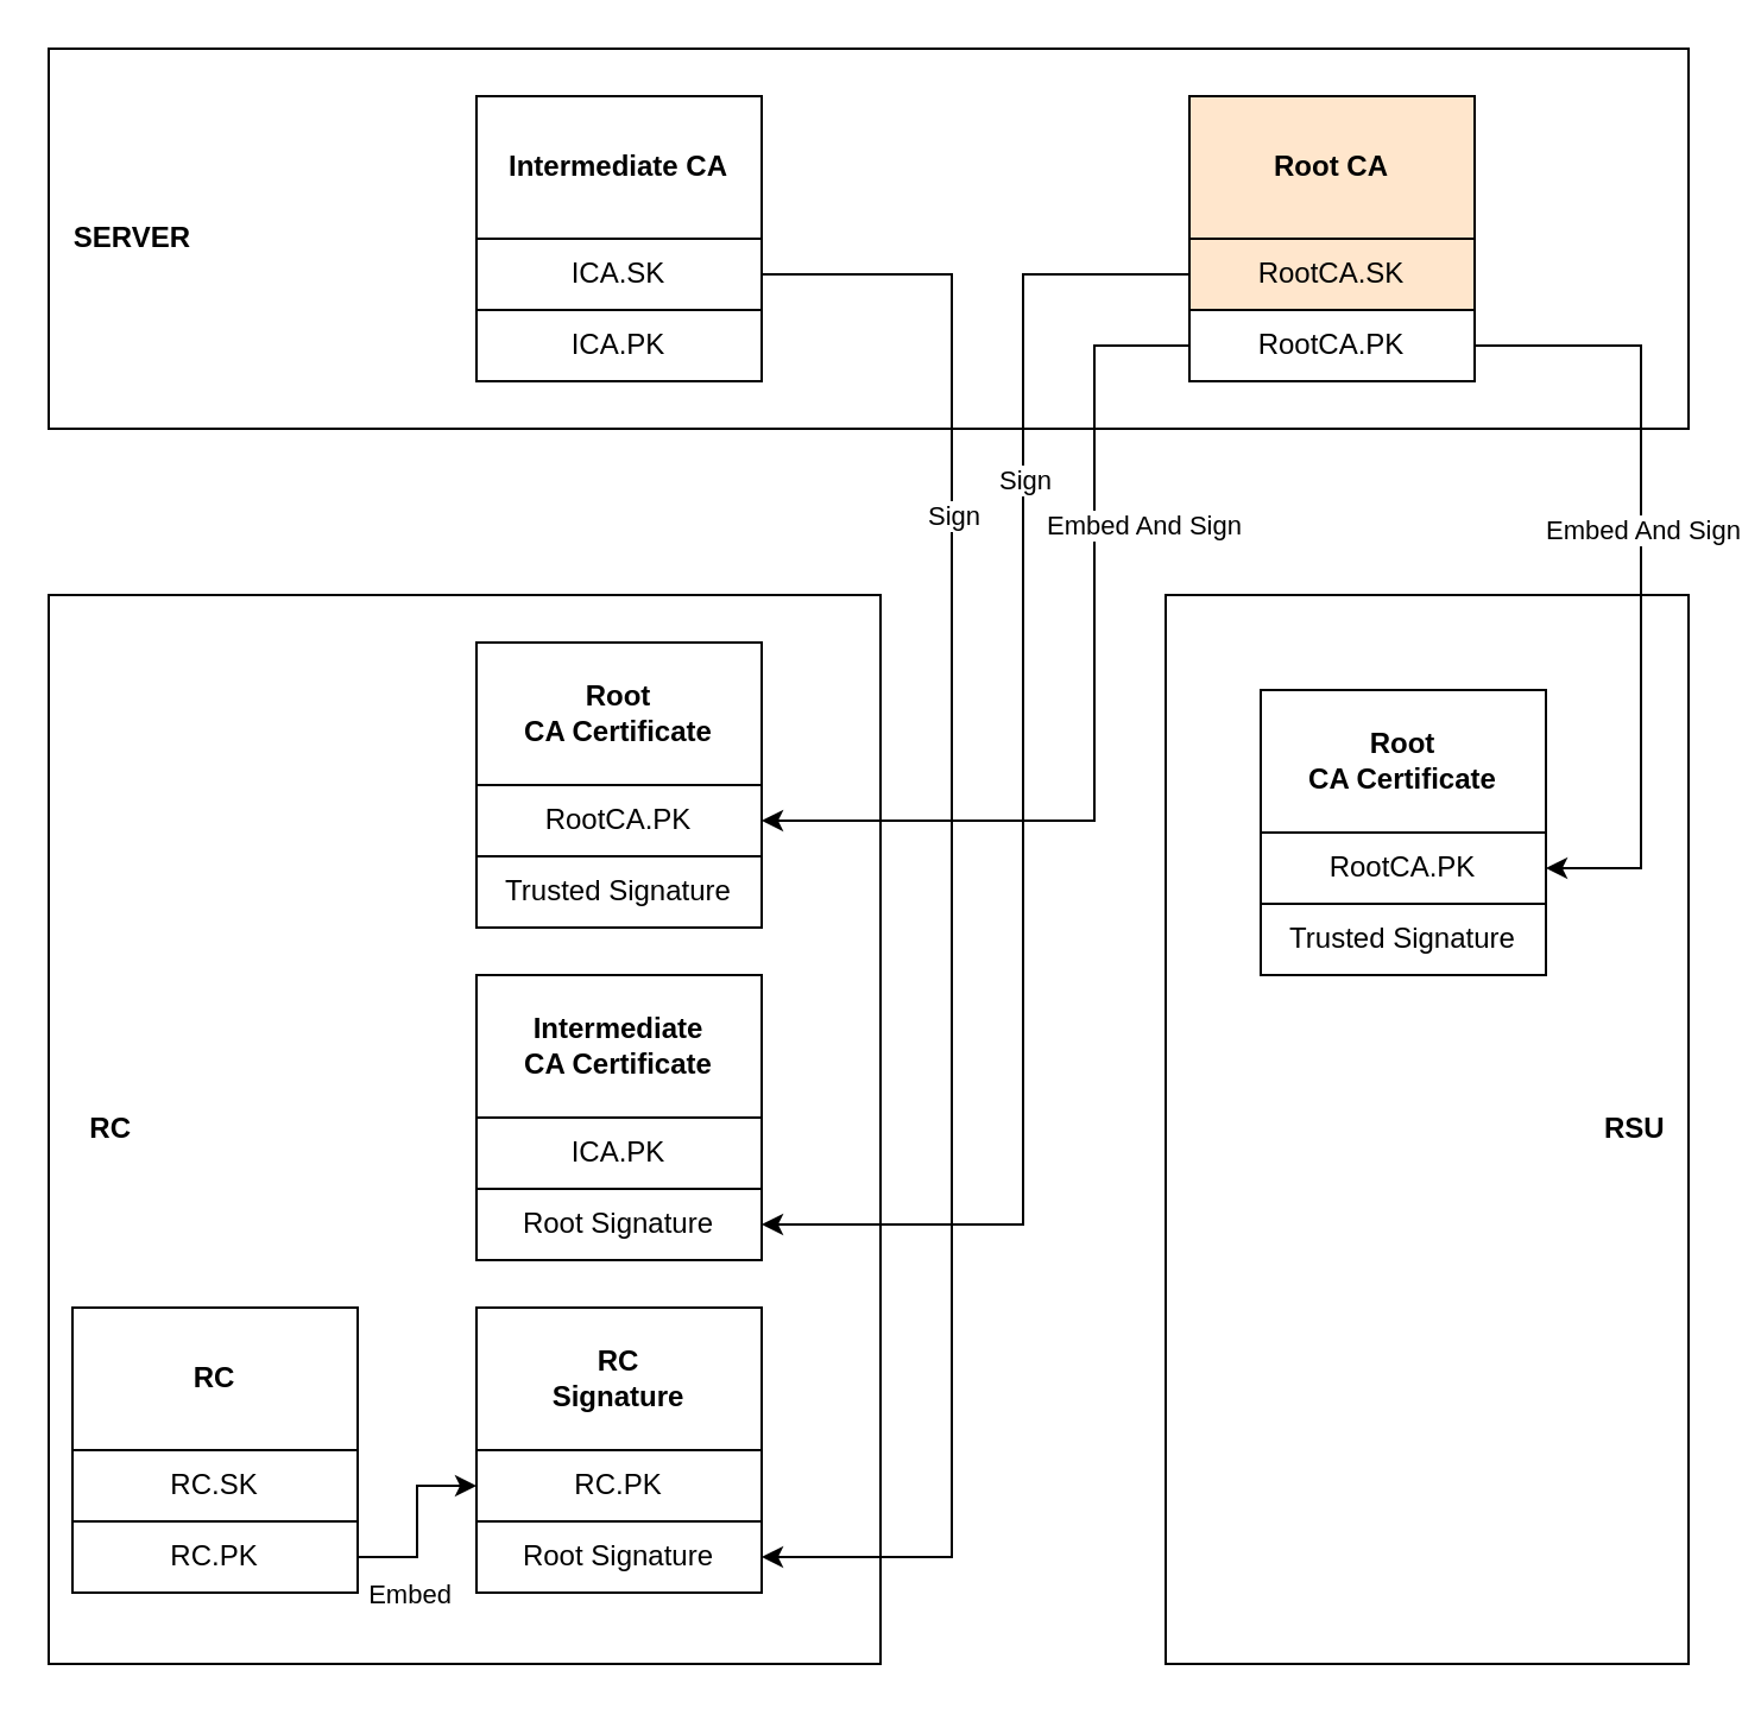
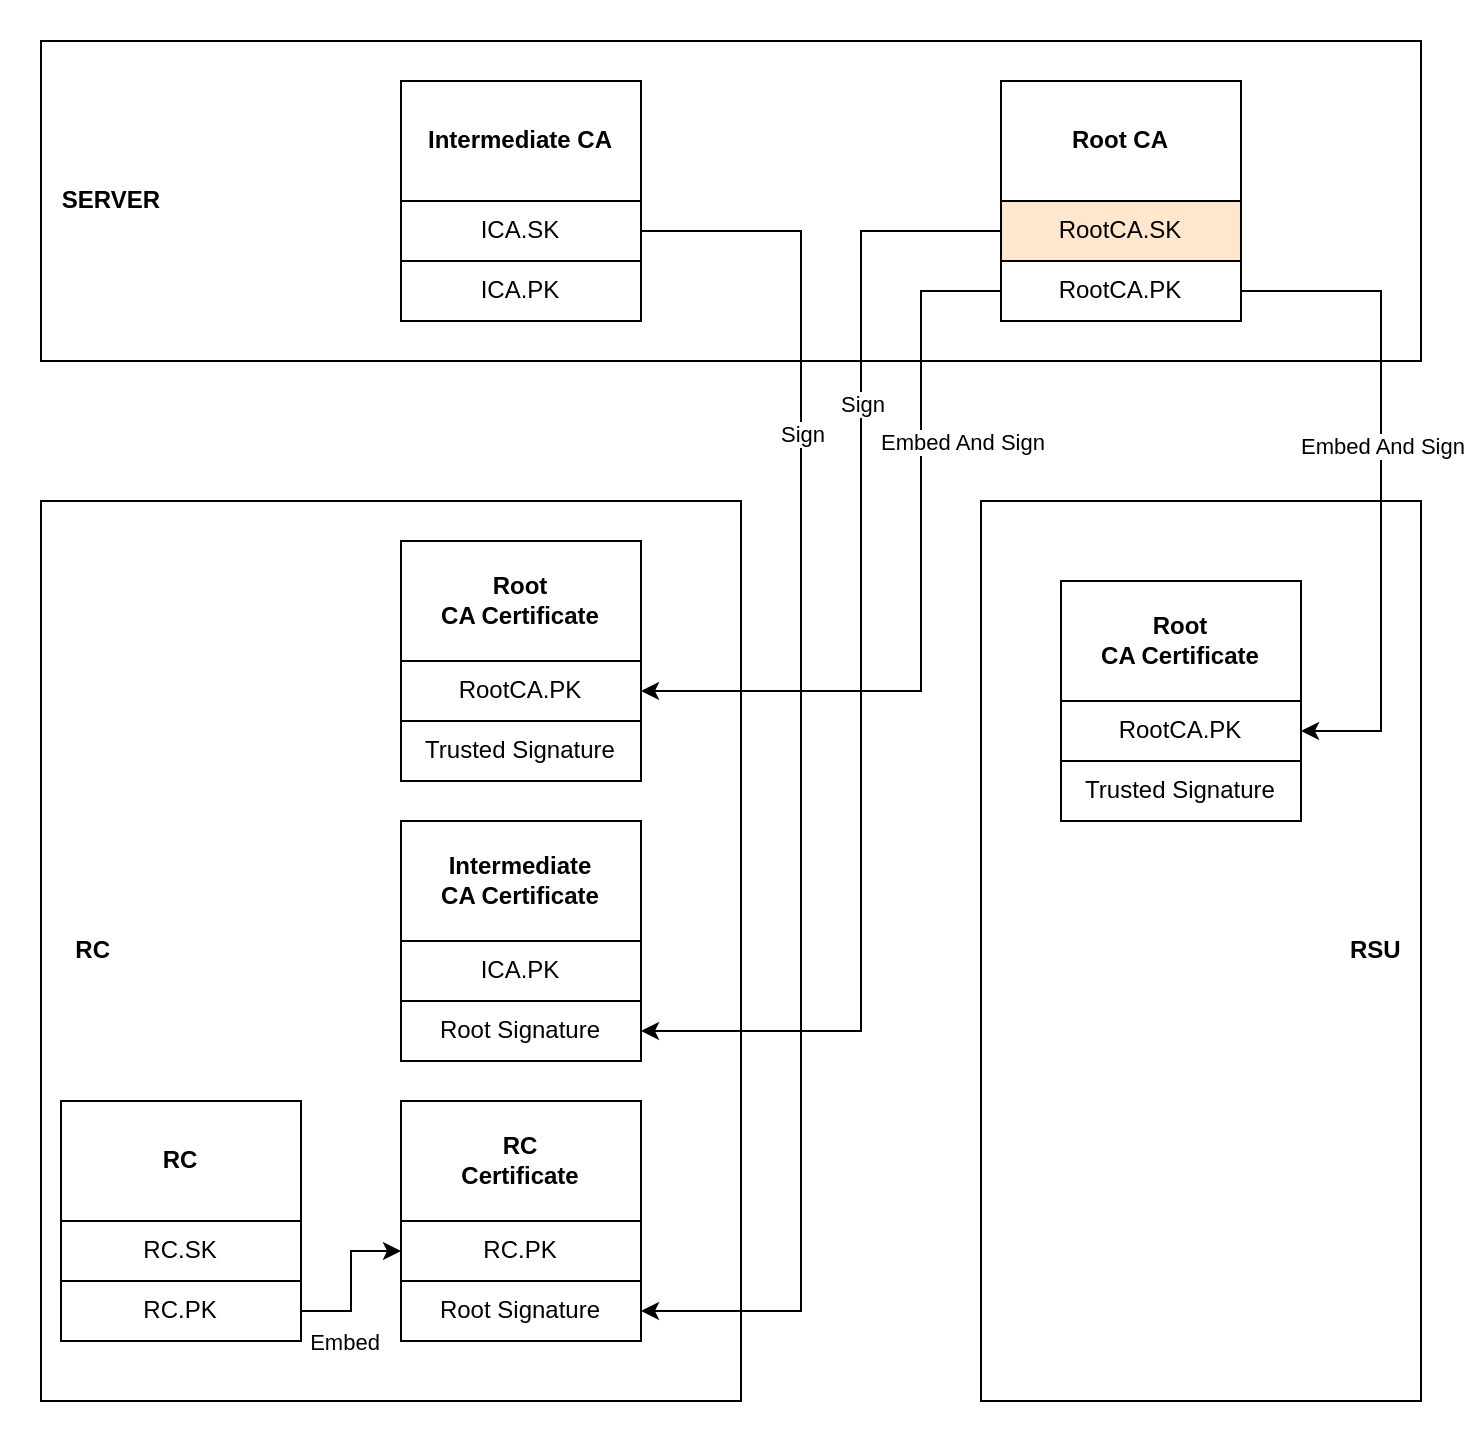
  <mxCell id="0" />
  <mxCell id="1" parent="0" />
  <mxCell id="2" value="SERVER" style="rounded=0;fontStyle=1;labelPosition=left;verticalLabelPosition=middle;align=right;verticalAlign=middle;whiteSpace=wrap;html=1;spacing=0;spacingLeft=0;spacingRight=-60;" vertex="1" parent="1"><mxGeometry x="20" y="20" width="690" height="160" as="geometry" /></mxCell>
  <mxCell id="3" value="RSU" style="rounded=0;fontStyle=1;labelPosition=right;verticalLabelPosition=middle;align=left;verticalAlign=middle;whiteSpace=wrap;html=1;spacing=-35;spacingLeft=0;" vertex="1" parent="1"><mxGeometry x="490" y="250" width="220" height="450" as="geometry" /></mxCell>
  <mxCell id="4" value="" style="group" vertex="1" connectable="0" parent="1"><mxGeometry x="530" y="290" width="120" height="120" as="geometry" /></mxCell>
  <mxCell id="5" value="&lt;b&gt;Root &lt;br&gt;CA Certificate&lt;/b&gt;" style="rounded=0;whiteSpace=wrap;html=1;" vertex="1" parent="4"><mxGeometry width="120" height="60" as="geometry" /></mxCell>
  <mxCell id="6" value="Trusted Signature" style="rounded=0;whiteSpace=wrap;html=1;" vertex="1" parent="4"><mxGeometry y="90" width="120" height="30" as="geometry" /></mxCell>
  <mxCell id="7" value="RootCA.PK" style="rounded=0;whiteSpace=wrap;html=1;" vertex="1" parent="4"><mxGeometry y="60" width="120" height="30" as="geometry" /></mxCell>
  <mxCell id="8" value="" style="endArrow=classic;html=1;rounded=0;exitX=1;exitY=0.5;exitDx=0;exitDy=0;entryX=1;entryY=0.5;entryDx=0;entryDy=0;edgeStyle=orthogonalEdgeStyle;" edge="1" parent="1" source="24" target="7"><mxGeometry width="50" height="50" relative="1" as="geometry"><mxPoint x="480" y="220" as="sourcePoint" /><mxPoint x="320" y="200" as="targetPoint" /><Array as="points"><mxPoint x="690" y="145" /><mxPoint x="690" y="365" /></Array></mxGeometry></mxCell>
  <mxCell id="9" value="Embed And Sign" style="edgeLabel;html=1;align=center;verticalAlign=middle;resizable=0;points=[];" vertex="1" connectable="0" parent="8"><mxGeometry x="-0.021" y="2" relative="1" as="geometry"><mxPoint x="-2" y="-15" as="offset" /></mxGeometry></mxCell>
  <mxCell id="10" value="RC" style="rounded=0;fontStyle=1;labelPosition=left;verticalLabelPosition=middle;align=right;verticalAlign=middle;whiteSpace=wrap;html=1;spacing=-35;spacingRight=0;" vertex="1" parent="1"><mxGeometry x="20" y="250" width="350" height="450" as="geometry" /></mxCell>
  <mxCell id="11" value="" style="group" vertex="1" connectable="0" parent="1"><mxGeometry x="200" y="410" width="120" height="120" as="geometry" /></mxCell>
  <mxCell id="12" value="&lt;b&gt;Intermediate&lt;/b&gt;&lt;br&gt;&lt;b&gt;CA Certificate&lt;/b&gt;" style="rounded=0;whiteSpace=wrap;html=1;" vertex="1" parent="11"><mxGeometry width="120" height="60" as="geometry" /></mxCell>
  <mxCell id="13" value="Root Signature" style="rounded=0;whiteSpace=wrap;html=1;" vertex="1" parent="11"><mxGeometry y="90" width="120" height="30" as="geometry" /></mxCell>
  <mxCell id="14" value="ICA.PK" style="rounded=0;whiteSpace=wrap;html=1;" vertex="1" parent="11"><mxGeometry y="60" width="120" height="30" as="geometry" /></mxCell>
  <mxCell id="15" value="" style="endArrow=classic;html=1;rounded=0;exitX=0;exitY=0.5;exitDx=0;exitDy=0;entryX=1;entryY=0.5;entryDx=0;entryDy=0;edgeStyle=orthogonalEdgeStyle;" edge="1" parent="1" source="23" target="13"><mxGeometry width="50" height="50" relative="1" as="geometry"><mxPoint x="684" y="145" as="sourcePoint" /><mxPoint x="364" y="635" as="targetPoint" /><Array as="points"><mxPoint x="430" y="115" /><mxPoint x="430" y="515" /></Array></mxGeometry></mxCell>
  <mxCell id="16" value="Sign" style="edgeLabel;html=1;align=center;verticalAlign=middle;resizable=0;points=[];" vertex="1" connectable="0" parent="15"><mxGeometry x="-0.021" y="2" relative="1" as="geometry"><mxPoint x="-2" y="-128" as="offset" /></mxGeometry></mxCell>
  <mxCell id="17" value="" style="group" vertex="1" connectable="0" parent="1"><mxGeometry x="200" y="270" width="120" height="120" as="geometry" /></mxCell>
  <mxCell id="18" value="&lt;b&gt;Root &lt;br&gt;CA Certificate&lt;/b&gt;" style="rounded=0;whiteSpace=wrap;html=1;" vertex="1" parent="17"><mxGeometry width="120" height="60" as="geometry" /></mxCell>
  <mxCell id="19" value="Trusted Signature" style="rounded=0;whiteSpace=wrap;html=1;" vertex="1" parent="17"><mxGeometry y="90" width="120" height="30" as="geometry" /></mxCell>
  <mxCell id="20" value="RootCA.PK" style="rounded=0;whiteSpace=wrap;html=1;" vertex="1" parent="17"><mxGeometry y="60" width="120" height="30" as="geometry" /></mxCell>
  <mxCell id="21" value="" style="group" vertex="1" connectable="0" parent="1"><mxGeometry x="500" y="40" width="120" height="120" as="geometry" /></mxCell>
- <mxCell id="22" value="&lt;b&gt;Root CA&lt;/b&gt;" style="rounded=0;whiteSpace=wrap;html=1;fillColor=#ffe6cc;" vertex="1" parent="21"><mxGeometry width="120" height="60" as="geometry" /></mxCell>
+ <mxCell id="22" value="&lt;b&gt;Root CA&lt;/b&gt;" style="rounded=0;whiteSpace=wrap;html=1;" vertex="1" parent="21"><mxGeometry width="120" height="60" as="geometry" /></mxCell>
  <mxCell id="23" value="RootCA.SK" style="rounded=0;whiteSpace=wrap;html=1;fillColor=#ffe6cc;" vertex="1" parent="21"><mxGeometry y="60" width="120" height="30" as="geometry" /></mxCell>
  <mxCell id="24" value="RootCA.PK" style="rounded=0;whiteSpace=wrap;html=1;" vertex="1" parent="21"><mxGeometry y="90" width="120" height="30" as="geometry" /></mxCell>
  <mxCell id="25" value="" style="group" vertex="1" connectable="0" parent="1"><mxGeometry x="200" y="40" width="120" height="120" as="geometry" /></mxCell>
  <mxCell id="26" value="&lt;b&gt;Intermediate CA&lt;/b&gt;" style="rounded=0;whiteSpace=wrap;html=1;" vertex="1" parent="25"><mxGeometry width="120" height="60" as="geometry" /></mxCell>
  <mxCell id="27" value="ICA.SK" style="rounded=0;whiteSpace=wrap;html=1;" vertex="1" parent="25"><mxGeometry y="60" width="120" height="30" as="geometry" /></mxCell>
  <mxCell id="28" value="ICA.PK" style="rounded=0;whiteSpace=wrap;html=1;" vertex="1" parent="25"><mxGeometry y="90" width="120" height="30" as="geometry" /></mxCell>
  <mxCell id="29" value="" style="endArrow=classic;html=1;rounded=0;exitX=0;exitY=0.5;exitDx=0;exitDy=0;entryX=1;entryY=0.5;entryDx=0;entryDy=0;edgeStyle=orthogonalEdgeStyle;" edge="1" parent="1" source="24" target="20"><mxGeometry width="50" height="50" relative="1" as="geometry"><mxPoint x="650" y="155" as="sourcePoint" /><mxPoint x="640" y="375" as="targetPoint" /><Array as="points"><mxPoint x="460" y="145" /><mxPoint x="460" y="345" /></Array></mxGeometry></mxCell>
  <mxCell id="30" value="Embed And Sign" style="edgeLabel;html=1;align=center;verticalAlign=middle;resizable=0;points=[];" vertex="1" connectable="0" parent="29"><mxGeometry x="-0.021" y="2" relative="1" as="geometry"><mxPoint x="18" y="-71" as="offset" /></mxGeometry></mxCell>
  <mxCell id="31" value="" style="group" vertex="1" connectable="0" parent="1"><mxGeometry x="200" y="550" width="120" height="120" as="geometry" /></mxCell>
- <mxCell id="32" value="&lt;b&gt;RC &lt;br&gt;Signature&lt;/b&gt;" style="rounded=0;whiteSpace=wrap;html=1;" vertex="1" parent="31"><mxGeometry width="120" height="60" as="geometry" /></mxCell>
+ <mxCell id="32" value="&lt;b&gt;RC &lt;br&gt;Certificate&lt;/b&gt;" style="rounded=0;whiteSpace=wrap;html=1;" vertex="1" parent="31"><mxGeometry width="120" height="60" as="geometry" /></mxCell>
  <mxCell id="33" value="Root Signature" style="rounded=0;whiteSpace=wrap;html=1;" vertex="1" parent="31"><mxGeometry y="90" width="120" height="30" as="geometry" /></mxCell>
  <mxCell id="34" value="RC.PK" style="rounded=0;whiteSpace=wrap;html=1;" vertex="1" parent="31"><mxGeometry y="60" width="120" height="30" as="geometry" /></mxCell>
  <mxCell id="35" value="" style="group" vertex="1" connectable="0" parent="1"><mxGeometry x="30" y="550" width="120" height="120" as="geometry" /></mxCell>
  <mxCell id="36" value="&lt;b&gt;RC&lt;br&gt;&lt;/b&gt;" style="rounded=0;whiteSpace=wrap;html=1;" vertex="1" parent="35"><mxGeometry width="120" height="60" as="geometry" /></mxCell>
  <mxCell id="37" value="RC.PK" style="rounded=0;whiteSpace=wrap;html=1;" vertex="1" parent="35"><mxGeometry y="90" width="120" height="30" as="geometry" /></mxCell>
  <mxCell id="38" value="RC.SK" style="rounded=0;whiteSpace=wrap;html=1;" vertex="1" parent="35"><mxGeometry y="60" width="120" height="30" as="geometry" /></mxCell>
  <mxCell id="39" style="edgeStyle=orthogonalEdgeStyle;rounded=0;orthogonalLoop=1;jettySize=auto;html=1;entryX=0;entryY=0.5;entryDx=0;entryDy=0;" edge="1" parent="1" source="37" target="34"><mxGeometry relative="1" as="geometry" /></mxCell>
  <mxCell id="40" value="Embed" style="edgeLabel;html=1;align=center;verticalAlign=middle;resizable=0;points=[];" vertex="1" connectable="0" parent="39"><mxGeometry x="-0.482" relative="1" as="geometry"><mxPoint y="15" as="offset" /></mxGeometry></mxCell>
  <mxCell id="41" style="edgeStyle=orthogonalEdgeStyle;rounded=0;orthogonalLoop=1;jettySize=auto;html=1;exitX=1;exitY=0.5;exitDx=0;exitDy=0;entryX=1;entryY=0.5;entryDx=0;entryDy=0;" edge="1" parent="1" source="27" target="33"><mxGeometry relative="1" as="geometry"><Array as="points"><mxPoint x="400" y="115" /><mxPoint x="400" y="655" /></Array></mxGeometry></mxCell>
  <mxCell id="42" value="Sign" style="edgeLabel;html=1;align=center;verticalAlign=middle;resizable=0;points=[];" vertex="1" connectable="0" parent="41"><mxGeometry x="-0.484" relative="1" as="geometry"><mxPoint as="offset" /></mxGeometry></mxCell>
